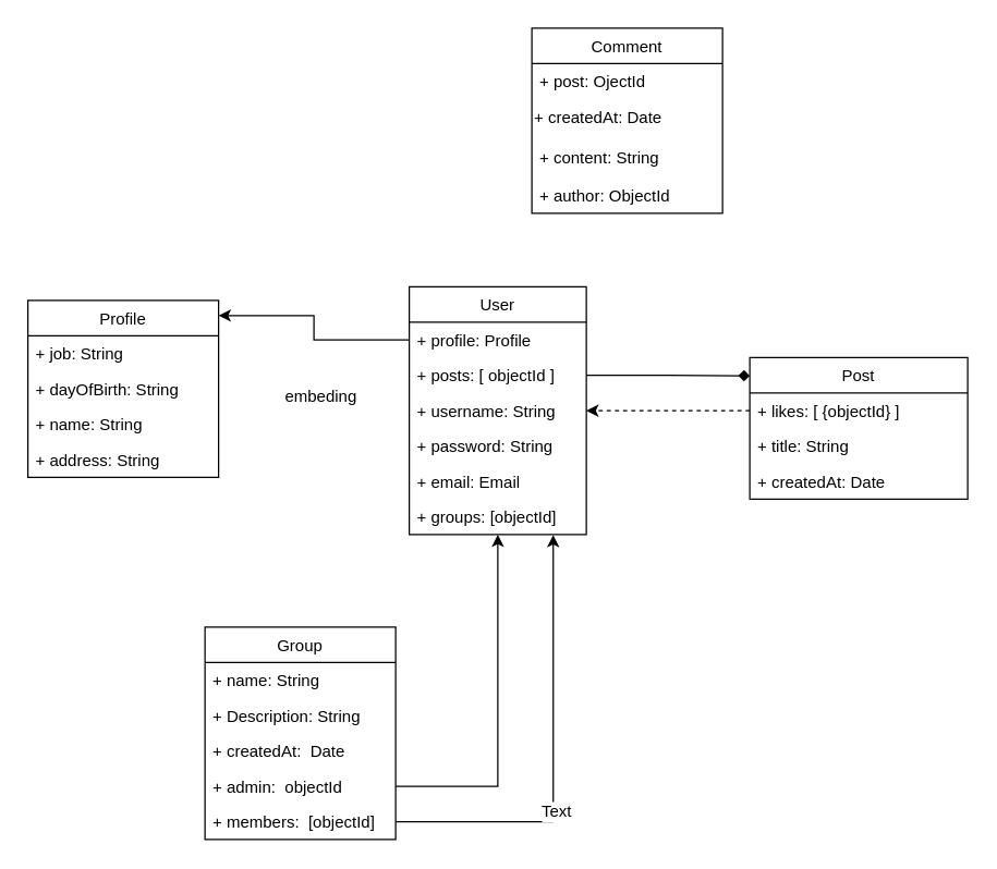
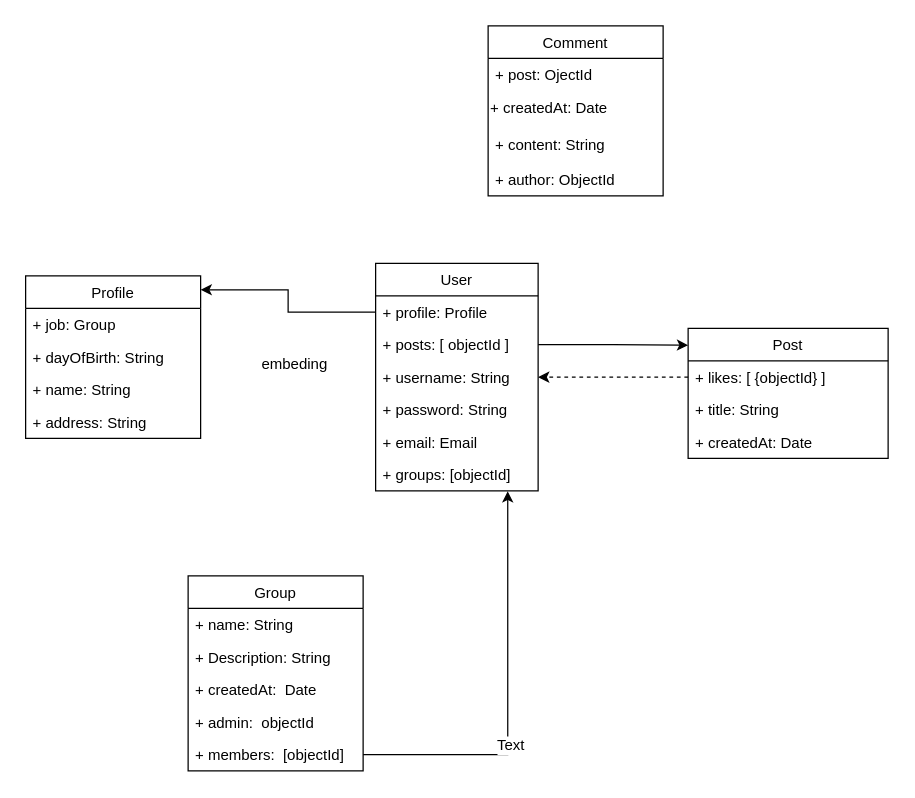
  <mxCell id="0" />
  <mxCell id="1" parent="0" />
  <mxCell id="2" value="User" style="swimlane;fontStyle=0;childLayout=stackLayout;horizontal=1;startSize=26;fillColor=none;horizontalStack=0;resizeParent=1;resizeParentMax=0;resizeLast=0;collapsible=1;marginBottom=0;" parent="1" vertex="1"><mxGeometry x="300" y="210" width="130" height="182" as="geometry" /></mxCell>
  <mxCell id="3" value="+ profile: Profile" style="text;strokeColor=none;fillColor=none;align=left;verticalAlign=top;spacingLeft=4;spacingRight=4;overflow=hidden;rotatable=0;points=[[0,0.5],[1,0.5]];portConstraint=eastwest;" parent="2" vertex="1"><mxGeometry y="26" width="130" height="26" as="geometry" /></mxCell>
  <mxCell id="4" value="+ posts: [ objectId ]" style="text;strokeColor=none;fillColor=none;align=left;verticalAlign=top;spacingLeft=4;spacingRight=4;overflow=hidden;rotatable=0;points=[[0,0.5],[1,0.5]];portConstraint=eastwest;" parent="2" vertex="1"><mxGeometry y="52" width="130" height="26" as="geometry" /></mxCell>
  <mxCell id="5" value="+ username: String" style="text;strokeColor=none;fillColor=none;align=left;verticalAlign=top;spacingLeft=4;spacingRight=4;overflow=hidden;rotatable=0;points=[[0,0.5],[1,0.5]];portConstraint=eastwest;" parent="2" vertex="1"><mxGeometry y="78" width="130" height="26" as="geometry" /></mxCell>
  <mxCell id="6" value="+ password: String" style="text;strokeColor=none;fillColor=none;align=left;verticalAlign=top;spacingLeft=4;spacingRight=4;overflow=hidden;rotatable=0;points=[[0,0.5],[1,0.5]];portConstraint=eastwest;" parent="2" vertex="1"><mxGeometry y="104" width="130" height="26" as="geometry" /></mxCell>
  <mxCell id="7" value="+ email: Email" style="text;strokeColor=none;fillColor=none;align=left;verticalAlign=top;spacingLeft=4;spacingRight=4;overflow=hidden;rotatable=0;points=[[0,0.5],[1,0.5]];portConstraint=eastwest;" parent="2" vertex="1"><mxGeometry y="130" width="130" height="26" as="geometry" /></mxCell>
  <mxCell id="8" value="+ groups: [objectId]" style="text;strokeColor=none;fillColor=none;align=left;verticalAlign=top;spacingLeft=4;spacingRight=4;overflow=hidden;rotatable=0;points=[[0,0.5],[1,0.5]];portConstraint=eastwest;" parent="2" vertex="1"><mxGeometry y="156" width="130" height="26" as="geometry" /></mxCell>
  <mxCell id="9" value="Profile" style="swimlane;fontStyle=0;childLayout=stackLayout;horizontal=1;startSize=26;fillColor=none;horizontalStack=0;resizeParent=1;resizeParentMax=0;resizeLast=0;collapsible=1;marginBottom=0;" parent="1" vertex="1"><mxGeometry x="20" y="220" width="140" height="130" as="geometry" /></mxCell>
- <mxCell id="10" value="+ job: String" style="text;strokeColor=none;fillColor=none;align=left;verticalAlign=top;spacingLeft=4;spacingRight=4;overflow=hidden;rotatable=0;points=[[0,0.5],[1,0.5]];portConstraint=eastwest;" parent="9" vertex="1"><mxGeometry y="26" width="140" height="26" as="geometry" /></mxCell>
+ <mxCell id="10" value="+ job: Group" style="text;strokeColor=none;fillColor=none;align=left;verticalAlign=top;spacingLeft=4;spacingRight=4;overflow=hidden;rotatable=0;points=[[0,0.5],[1,0.5]];portConstraint=eastwest;" parent="9" vertex="1"><mxGeometry y="26" width="140" height="26" as="geometry" /></mxCell>
  <mxCell id="11" value="+ dayOfBirth: String" style="text;strokeColor=none;fillColor=none;align=left;verticalAlign=top;spacingLeft=4;spacingRight=4;overflow=hidden;rotatable=0;points=[[0,0.5],[1,0.5]];portConstraint=eastwest;" parent="9" vertex="1"><mxGeometry y="52" width="140" height="26" as="geometry" /></mxCell>
  <mxCell id="12" value="+ name: String" style="text;strokeColor=none;fillColor=none;align=left;verticalAlign=top;spacingLeft=4;spacingRight=4;overflow=hidden;rotatable=0;points=[[0,0.5],[1,0.5]];portConstraint=eastwest;" parent="9" vertex="1"><mxGeometry y="78" width="140" height="26" as="geometry" /></mxCell>
  <mxCell id="13" value="+ address: String" style="text;strokeColor=none;fillColor=none;align=left;verticalAlign=top;spacingLeft=4;spacingRight=4;overflow=hidden;rotatable=0;points=[[0,0.5],[1,0.5]];portConstraint=eastwest;" parent="9" vertex="1"><mxGeometry y="104" width="140" height="26" as="geometry" /></mxCell>
  <mxCell id="14" value="Post" style="swimlane;fontStyle=0;childLayout=stackLayout;horizontal=1;startSize=26;fillColor=none;horizontalStack=0;resizeParent=1;resizeParentMax=0;resizeLast=0;collapsible=1;marginBottom=0;" parent="1" vertex="1"><mxGeometry x="550" y="262" width="160" height="104" as="geometry" /></mxCell>
  <mxCell id="15" value="+ likes: [ {objectId} ]" style="text;strokeColor=none;fillColor=none;align=left;verticalAlign=top;spacingLeft=4;spacingRight=4;overflow=hidden;rotatable=0;points=[[0,0.5],[1,0.5]];portConstraint=eastwest;" parent="14" vertex="1"><mxGeometry y="26" width="160" height="26" as="geometry" /></mxCell>
  <mxCell id="16" value="+ title: String" style="text;strokeColor=none;fillColor=none;align=left;verticalAlign=top;spacingLeft=4;spacingRight=4;overflow=hidden;rotatable=0;points=[[0,0.5],[1,0.5]];portConstraint=eastwest;" parent="14" vertex="1"><mxGeometry y="52" width="160" height="26" as="geometry" /></mxCell>
  <mxCell id="17" value="+ createdAt: Date" style="text;strokeColor=none;fillColor=none;align=left;verticalAlign=top;spacingLeft=4;spacingRight=4;overflow=hidden;rotatable=0;points=[[0,0.5],[1,0.5]];portConstraint=eastwest;" parent="14" vertex="1"><mxGeometry y="78" width="160" height="26" as="geometry" /></mxCell>
  <mxCell id="18" value="Comment" style="swimlane;fontStyle=0;childLayout=stackLayout;horizontal=1;startSize=26;fillColor=none;horizontalStack=0;resizeParent=1;resizeParentMax=0;resizeLast=0;collapsible=1;marginBottom=0;" parent="1" vertex="1"><mxGeometry x="390" y="20" width="140" height="136" as="geometry" /></mxCell>
  <mxCell id="19" value="+ post: OjectId" style="text;strokeColor=none;fillColor=none;align=left;verticalAlign=top;spacingLeft=4;spacingRight=4;overflow=hidden;rotatable=0;points=[[0,0.5],[1,0.5]];portConstraint=eastwest;" parent="18" vertex="1"><mxGeometry y="26" width="140" height="26" as="geometry" /></mxCell>
  <mxCell id="20" value="+ createdAt: Date" style="text;html=1;" vertex="1" parent="18"><mxGeometry y="52" width="140" height="30" as="geometry" /></mxCell>
  <mxCell id="21" value="+ content: String" style="text;strokeColor=none;fillColor=none;align=left;verticalAlign=top;spacingLeft=4;spacingRight=4;overflow=hidden;rotatable=0;points=[[0,0.5],[1,0.5]];portConstraint=eastwest;" parent="18" vertex="1"><mxGeometry y="82" width="140" height="28" as="geometry" /></mxCell>
  <mxCell id="22" value="+ author: ObjectId" style="text;strokeColor=none;fillColor=none;align=left;verticalAlign=top;spacingLeft=4;spacingRight=4;overflow=hidden;rotatable=0;points=[[0,0.5],[1,0.5]];portConstraint=eastwest;" parent="18" vertex="1"><mxGeometry y="110" width="140" height="26" as="geometry" /></mxCell>
  <mxCell id="23" value="Group" style="swimlane;fontStyle=0;childLayout=stackLayout;horizontal=1;startSize=26;fillColor=none;horizontalStack=0;resizeParent=1;resizeParentMax=0;resizeLast=0;collapsible=1;marginBottom=0;" parent="1" vertex="1"><mxGeometry x="150" y="460" width="140" height="156" as="geometry" /></mxCell>
  <mxCell id="24" value="+ name: String" style="text;strokeColor=none;fillColor=none;align=left;verticalAlign=top;spacingLeft=4;spacingRight=4;overflow=hidden;rotatable=0;points=[[0,0.5],[1,0.5]];portConstraint=eastwest;" parent="23" vertex="1"><mxGeometry y="26" width="140" height="26" as="geometry" /></mxCell>
  <mxCell id="25" value="+ Description: String" style="text;strokeColor=none;fillColor=none;align=left;verticalAlign=top;spacingLeft=4;spacingRight=4;overflow=hidden;rotatable=0;points=[[0,0.5],[1,0.5]];portConstraint=eastwest;" parent="23" vertex="1"><mxGeometry y="52" width="140" height="26" as="geometry" /></mxCell>
  <mxCell id="26" value="+ createdAt:  Date" style="text;strokeColor=none;fillColor=none;align=left;verticalAlign=top;spacingLeft=4;spacingRight=4;overflow=hidden;rotatable=0;points=[[0,0.5],[1,0.5]];portConstraint=eastwest;" parent="23" vertex="1"><mxGeometry y="78" width="140" height="26" as="geometry" /></mxCell>
  <mxCell id="27" value="+ admin:  objectId" style="text;strokeColor=none;fillColor=none;align=left;verticalAlign=top;spacingLeft=4;spacingRight=4;overflow=hidden;rotatable=0;points=[[0,0.5],[1,0.5]];portConstraint=eastwest;" parent="23" vertex="1"><mxGeometry y="104" width="140" height="26" as="geometry" /></mxCell>
  <mxCell id="28" value="+ members:  [objectId]" style="text;strokeColor=none;fillColor=none;align=left;verticalAlign=top;spacingLeft=4;spacingRight=4;overflow=hidden;rotatable=0;points=[[0,0.5],[1,0.5]];portConstraint=eastwest;" parent="23" vertex="1"><mxGeometry y="130" width="140" height="26" as="geometry" /></mxCell>
  <mxCell id="29" style="edgeStyle=orthogonalEdgeStyle;rounded=0;orthogonalLoop=1;jettySize=auto;html=1;entryX=1;entryY=0.086;entryDx=0;entryDy=0;entryPerimeter=0;" parent="1" source="3" target="9" edge="1"><mxGeometry relative="1" as="geometry" /></mxCell>
  <mxCell id="30" value="embeding" style="text;html=1;align=center;verticalAlign=middle;resizable=0;points=[];autosize=1;" parent="1" vertex="1"><mxGeometry x="200" y="281" width="70" height="20" as="geometry" /></mxCell>
- <mxCell id="31" style="edgeStyle=orthogonalEdgeStyle;rounded=0;orthogonalLoop=1;jettySize=auto;html=1;entryX=0;entryY=0.129;entryDx=0;entryDy=0;entryPerimeter=0;endArrow=diamond;" parent="1" source="4" target="14" edge="1"><mxGeometry relative="1" as="geometry" /></mxCell>
- <mxCell id="32" style="edgeStyle=orthogonalEdgeStyle;rounded=0;orthogonalLoop=1;jettySize=auto;html=1;" parent="1" source="27" target="2" edge="1"><mxGeometry relative="1" as="geometry" /></mxCell>
+ <mxCell id="31" style="edgeStyle=orthogonalEdgeStyle;rounded=0;orthogonalLoop=1;jettySize=auto;html=1;entryX=0;entryY=0.129;entryDx=0;entryDy=0;entryPerimeter=0;" parent="1" source="4" target="14" edge="1"><mxGeometry relative="1" as="geometry" /></mxCell>
  <mxCell id="33" style="edgeStyle=orthogonalEdgeStyle;rounded=0;orthogonalLoop=1;jettySize=auto;html=1;entryX=0.813;entryY=1.013;entryDx=0;entryDy=0;entryPerimeter=0;" parent="1" source="28" target="8" edge="1"><mxGeometry relative="1" as="geometry" /></mxCell>
  <mxCell id="34" value="Text" style="text;html=1;align=center;verticalAlign=middle;resizable=0;points=[];labelBackgroundColor=#ffffff;" vertex="1" connectable="0" parent="33"><mxGeometry x="-0.31" y="4" relative="1" as="geometry"><mxPoint x="4" y="-4" as="offset" /></mxGeometry></mxCell>
  <mxCell id="35" style="edgeStyle=orthogonalEdgeStyle;rounded=0;orthogonalLoop=1;jettySize=auto;html=1;dashed=1;" edge="1" parent="1" source="15" target="2"><mxGeometry relative="1" as="geometry" /></mxCell>
